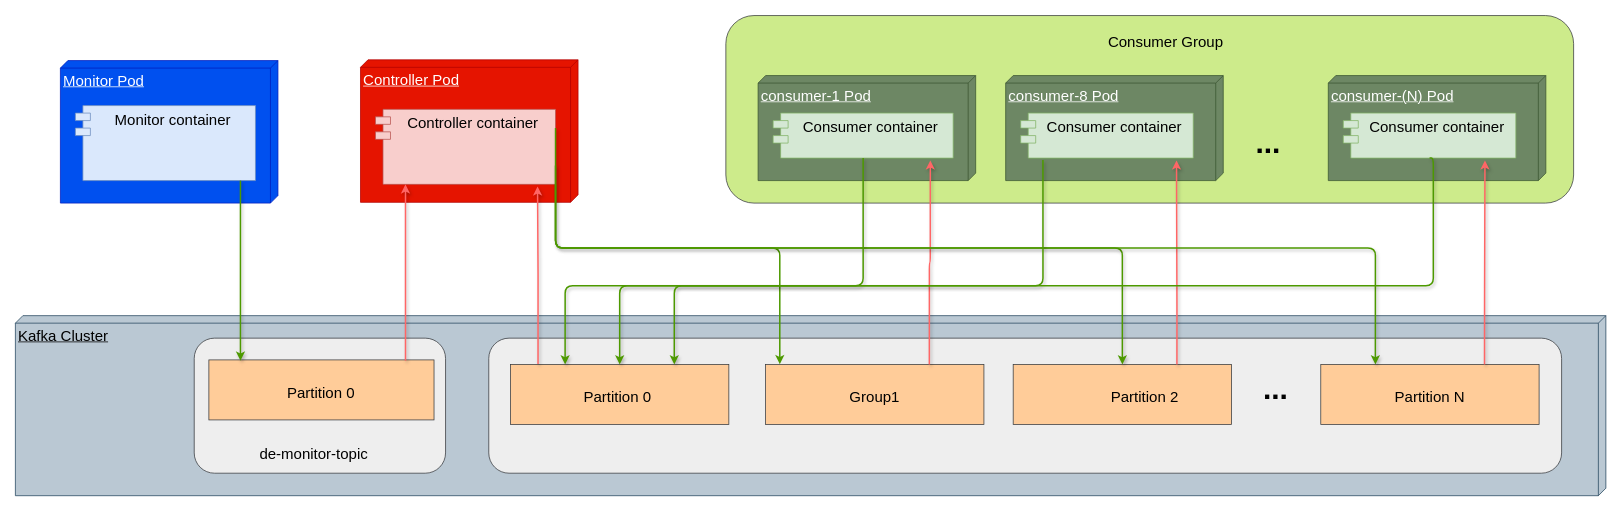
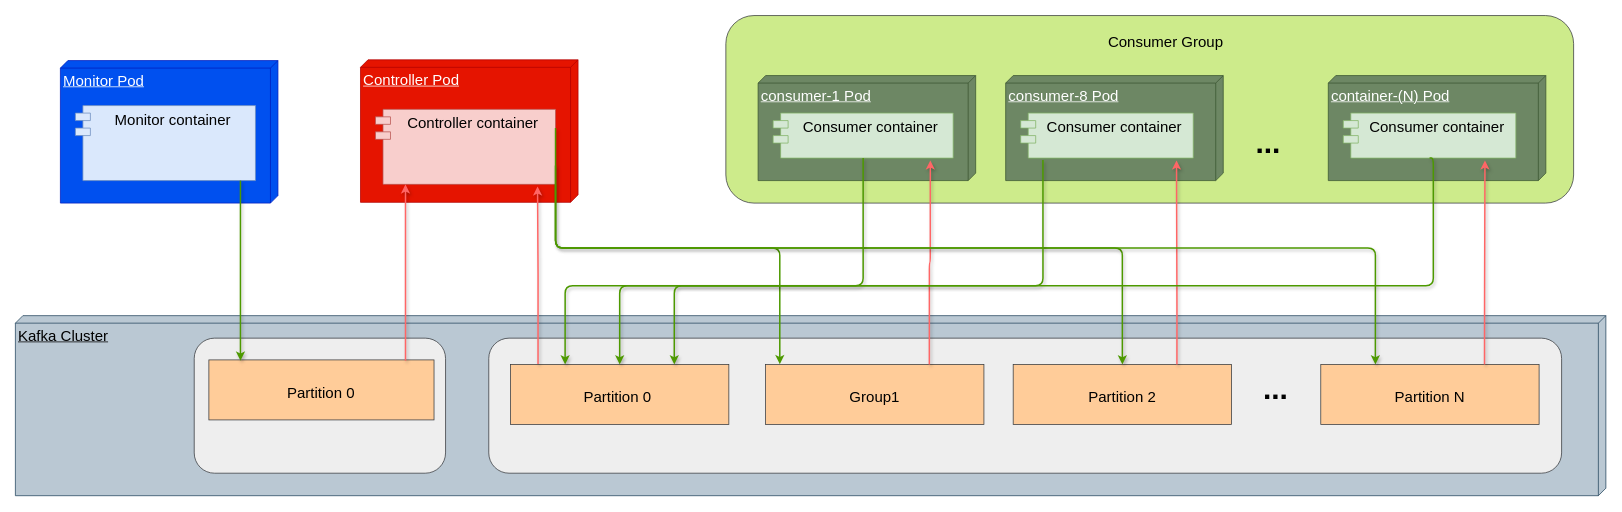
  <mxCell id="0" />
  <mxCell id="1" parent="0" />
  <mxCell id="2" value="Consumer Group" parent="0" />
  <mxCell id="3" value="" style="group" vertex="1" connectable="0" parent="2"><mxGeometry x="1010" y="100" width="1087" height="230" as="geometry" /></mxCell>
  <mxCell id="4" value="" style="rounded=1;whiteSpace=wrap;html=1;fontSize=40;fillColor=#cdeb8b;strokeColor=#36393d;" vertex="1" parent="3"><mxGeometry x="-43" y="-80" width="1130" height="250" as="geometry" /></mxCell>
  <mxCell id="5" value="&lt;font style=&quot;font-size: 20px&quot;&gt;consumer-1 Pod&lt;/font&gt;" style="verticalAlign=top;align=left;spacingTop=8;spacingLeft=2;spacingRight=12;shape=cube;size=10;direction=south;fontStyle=4;html=1;fillColor=#6d8764;fontColor=#ffffff;strokeColor=#3A5431;" vertex="1" parent="3"><mxGeometry width="290" height="140" as="geometry" /></mxCell>
  <mxCell id="6" value="Consumer container" style="shape=module;align=left;spacingLeft=20;align=center;verticalAlign=top;fontSize=20;fillColor=#d5e8d4;strokeColor=#82b366;" vertex="1" parent="3"><mxGeometry x="20" y="50" width="240" height="60" as="geometry" /></mxCell>
  <mxCell id="7" value="&lt;font style=&quot;font-size: 20px&quot;&gt;consumer-8 Pod&lt;/font&gt;" style="verticalAlign=top;align=left;spacingTop=8;spacingLeft=2;spacingRight=12;shape=cube;size=10;direction=south;fontStyle=4;html=1;fillColor=#6d8764;fontColor=#ffffff;strokeColor=#3A5431;" vertex="1" parent="3"><mxGeometry x="330" width="290" height="140" as="geometry" /></mxCell>
  <mxCell id="8" value="Consumer container" style="shape=module;align=left;spacingLeft=20;align=center;verticalAlign=top;fontSize=20;fillColor=#d5e8d4;strokeColor=#82b366;" vertex="1" parent="3"><mxGeometry x="350" y="50" width="230" height="60" as="geometry" /></mxCell>
- <mxCell id="9" value="&lt;font style=&quot;font-size: 20px&quot;&gt;consumer-(N) Pod&lt;/font&gt;" style="verticalAlign=top;align=left;spacingTop=8;spacingLeft=2;spacingRight=12;shape=cube;size=10;direction=south;fontStyle=4;html=1;fillColor=#6d8764;fontColor=#ffffff;strokeColor=#3A5431;" vertex="1" parent="3"><mxGeometry x="760" width="290" height="140" as="geometry" /></mxCell>
+ <mxCell id="9" value="&lt;font style=&quot;font-size: 20px&quot;&gt;container-(N) Pod&lt;/font&gt;" style="verticalAlign=top;align=left;spacingTop=8;spacingLeft=2;spacingRight=12;shape=cube;size=10;direction=south;fontStyle=4;html=1;fillColor=#6d8764;fontColor=#ffffff;strokeColor=#3A5431;" vertex="1" parent="3"><mxGeometry x="760" width="290" height="140" as="geometry" /></mxCell>
  <mxCell id="10" value="Consumer container" style="shape=module;align=left;spacingLeft=20;align=center;verticalAlign=top;fontSize=20;fillColor=#d5e8d4;strokeColor=#82b366;" vertex="1" parent="3"><mxGeometry x="780" y="50" width="230" height="60" as="geometry" /></mxCell>
  <mxCell id="11" value="..." style="text;align=center;fontStyle=1;verticalAlign=middle;spacingLeft=3;spacingRight=3;strokeColor=none;rotatable=0;points=[[0,0.5],[1,0.5]];portConstraint=eastwest;fontSize=40;" vertex="1" parent="3"><mxGeometry x="640" y="72" width="80" height="26" as="geometry" /></mxCell>
  <mxCell id="12" value="Consumer Group" style="text;html=1;strokeColor=none;fillColor=none;align=center;verticalAlign=middle;whiteSpace=wrap;rounded=0;fontSize=20;" vertex="1" parent="2"><mxGeometry x="1450.25" y="40" width="206.5" height="30" as="geometry" /></mxCell>
  <mxCell id="13" value="Controller / Orchestrator" parent="0" />
  <mxCell id="14" value="&lt;font style=&quot;font-size: 20px&quot;&gt;Controller Pod&lt;/font&gt;" style="verticalAlign=top;align=left;spacingTop=8;spacingLeft=2;spacingRight=12;shape=cube;size=10;direction=south;fontStyle=4;html=1;fillColor=#e51400;fontColor=#ffffff;strokeColor=#B20000;" vertex="1" parent="13"><mxGeometry x="480" y="79" width="290" height="190" as="geometry" /></mxCell>
  <mxCell id="15" value="Controller container" style="shape=module;align=left;spacingLeft=20;align=center;verticalAlign=top;fontSize=20;fillColor=#f8cecc;strokeColor=#b85450;" vertex="1" parent="13"><mxGeometry x="500" y="145" width="240" height="100" as="geometry" /></mxCell>
  <mxCell id="16" value="Monitor" parent="0" />
  <mxCell id="17" value="&lt;font style=&quot;font-size: 20px&quot;&gt;Monitor Pod&lt;/font&gt;" style="verticalAlign=top;align=left;spacingTop=8;spacingLeft=2;spacingRight=12;shape=cube;size=10;direction=south;fontStyle=4;html=1;fillColor=#0050ef;fontColor=#ffffff;strokeColor=#001DBC;" vertex="1" parent="16"><mxGeometry x="80" y="80" width="290" height="190" as="geometry" /></mxCell>
  <mxCell id="18" value="Monitor container" style="shape=module;align=left;spacingLeft=20;align=center;verticalAlign=top;fontSize=20;fillColor=#dae8fc;strokeColor=#6c8ebf;" vertex="1" parent="16"><mxGeometry x="100" y="140" width="240" height="100" as="geometry" /></mxCell>
  <mxCell id="19" value="Kafka Cluster" parent="0" />
  <mxCell id="20" value="&lt;font style=&quot;font-size: 20px&quot;&gt;Kafka Cluster&lt;/font&gt;" style="verticalAlign=top;align=left;spacingTop=8;spacingLeft=2;spacingRight=12;shape=cube;size=10;direction=south;fontStyle=4;html=1;fillColor=#bac8d3;strokeColor=#23445d;" vertex="1" parent="19"><mxGeometry x="20" y="420" width="2120" height="240" as="geometry" /></mxCell>
  <mxCell id="21" value="" style="group" vertex="1" connectable="0" parent="19"><mxGeometry x="250" y="450" width="335" height="180" as="geometry" /></mxCell>
  <mxCell id="22" value="" style="rounded=1;whiteSpace=wrap;html=1;fontSize=40;fillColor=#eeeeee;strokeColor=#36393d;" vertex="1" parent="21"><mxGeometry x="8.375" width="335" height="180" as="geometry" /></mxCell>
- <mxCell id="23" value="&lt;font style=&quot;font-size: 20px&quot;&gt;de-monitor-topic&lt;/font&gt;" style="text;html=1;strokeColor=none;fillColor=none;align=center;verticalAlign=middle;whiteSpace=wrap;rounded=0;fontSize=40;" vertex="1" parent="21"><mxGeometry x="43.62" y="120.038" width="247.76" height="51.923" as="geometry" /></mxCell>
  <mxCell id="24" value="" style="group" vertex="1" connectable="0" parent="21"><mxGeometry x="27.917" y="29" width="300.104" height="80" as="geometry" /></mxCell>
  <mxCell id="25" value="" style="rounded=0;whiteSpace=wrap;html=1;fontSize=30;fillColor=#ffcc99;strokeColor=#36393d;" vertex="1" parent="24"><mxGeometry width="300.104" height="80" as="geometry" /></mxCell>
  <mxCell id="26" value="&lt;font style=&quot;font-size: 20px&quot;&gt;Partition 0&lt;/font&gt;" style="text;html=1;strokeColor=none;fillColor=none;align=center;verticalAlign=middle;whiteSpace=wrap;rounded=0;fontSize=30;" vertex="1" parent="24"><mxGeometry x="77.34" y="25" width="145.42" height="30" as="geometry" /></mxCell>
  <mxCell id="27" value="" style="group" vertex="1" connectable="0" parent="19"><mxGeometry x="651" y="450" width="1430" height="180" as="geometry" /></mxCell>
  <mxCell id="28" value="" style="rounded=1;whiteSpace=wrap;html=1;fontSize=40;fillColor=#eeeeee;strokeColor=#36393d;" vertex="1" parent="27"><mxGeometry width="1430" height="180" as="geometry" /></mxCell>
  <mxCell id="29" value="" style="group" vertex="1" connectable="0" parent="27"><mxGeometry x="29" y="35" width="291" height="80" as="geometry" /></mxCell>
  <mxCell id="30" value="" style="rounded=0;whiteSpace=wrap;html=1;fontSize=30;fillColor=#ffcc99;strokeColor=#36393d;" vertex="1" parent="29"><mxGeometry width="291.0" height="80" as="geometry" /></mxCell>
  <mxCell id="31" value="&lt;font style=&quot;font-size: 20px&quot;&gt;Partition 0&amp;nbsp;&lt;/font&gt;" style="text;html=1;strokeColor=none;fillColor=none;align=center;verticalAlign=middle;whiteSpace=wrap;rounded=0;fontSize=30;" vertex="1" parent="29"><mxGeometry x="73.02" y="25" width="144.95" height="30" as="geometry" /></mxCell>
  <mxCell id="32" value="" style="group" vertex="1" connectable="0" parent="27"><mxGeometry x="369" y="35" width="291" height="80" as="geometry" /></mxCell>
  <mxCell id="33" value="" style="rounded=0;whiteSpace=wrap;html=1;fontSize=30;fillColor=#ffcc99;strokeColor=#36393d;" vertex="1" parent="32"><mxGeometry width="291.0" height="80" as="geometry" /></mxCell>
  <mxCell id="34" value="&lt;font style=&quot;font-size: 20px&quot;&gt;Group1&lt;/font&gt;" style="text;html=1;strokeColor=none;fillColor=none;align=center;verticalAlign=middle;whiteSpace=wrap;rounded=0;fontSize=30;" vertex="1" parent="32"><mxGeometry x="125.197" y="25" width="40.605" height="30" as="geometry" /></mxCell>
  <mxCell id="35" value="" style="group" vertex="1" connectable="0" parent="27"><mxGeometry x="699" y="35" width="291" height="80" as="geometry" /></mxCell>
  <mxCell id="36" value="" style="rounded=0;whiteSpace=wrap;html=1;fontSize=30;fillColor=#ffcc99;strokeColor=#36393d;" vertex="1" parent="35"><mxGeometry width="291.0" height="80" as="geometry" /></mxCell>
- <mxCell id="37" value="&lt;font style=&quot;font-size: 20px&quot;&gt;Partition 2&lt;/font&gt;" style="text;html=1;strokeColor=none;fillColor=none;align=center;verticalAlign=middle;whiteSpace=wrap;rounded=0;fontSize=30;" vertex="1" parent="35"><mxGeometry x="123.02" y="25" width="104.95" height="30" as="geometry" /></mxCell>
+ <mxCell id="37" value="&lt;font style=&quot;font-size: 20px&quot;&gt;Partition 2&lt;/font&gt;" style="text;html=1;strokeColor=none;fillColor=none;align=center;verticalAlign=middle;whiteSpace=wrap;rounded=0;fontSize=30;" vertex="1" parent="35"><mxGeometry x="93.02" y="25" width="104.95" height="30" as="geometry" /></mxCell>
  <mxCell id="38" value="" style="group" vertex="1" connectable="0" parent="27"><mxGeometry x="1109" y="35" width="291" height="80" as="geometry" /></mxCell>
  <mxCell id="39" value="" style="rounded=0;whiteSpace=wrap;html=1;fontSize=30;fillColor=#ffcc99;strokeColor=#36393d;" vertex="1" parent="38"><mxGeometry width="291.0" height="80" as="geometry" /></mxCell>
  <mxCell id="40" value="&lt;font style=&quot;font-size: 20px&quot;&gt;Partition N&lt;/font&gt;" style="text;html=1;strokeColor=none;fillColor=none;align=center;verticalAlign=middle;whiteSpace=wrap;rounded=0;fontSize=30;" vertex="1" parent="38"><mxGeometry x="88.02" y="25" width="114.95" height="30" as="geometry" /></mxCell>
  <mxCell id="41" value="..." style="text;align=center;fontStyle=1;verticalAlign=middle;spacingLeft=3;spacingRight=3;strokeColor=none;rotatable=0;points=[[0,0.5],[1,0.5]];portConstraint=eastwest;fontSize=40;" vertex="1" parent="27"><mxGeometry x="1009" y="50" width="80" height="26" as="geometry" /></mxCell>
  <mxCell id="42" style="edgeStyle=orthogonalEdgeStyle;rounded=0;orthogonalLoop=1;jettySize=auto;html=1;fontSize=30;strokeWidth=2;strokeColor=#4D9900;shadow=1;" edge="1" parent="19"><mxGeometry relative="1" as="geometry"><mxPoint x="320" y="240" as="sourcePoint" /><mxPoint x="320" y="480" as="targetPoint" /><Array as="points"><mxPoint x="320" y="240" /></Array></mxGeometry></mxCell>
  <mxCell id="43" style="edgeStyle=orthogonalEdgeStyle;rounded=0;orthogonalLoop=1;jettySize=auto;html=1;fontSize=30;strokeWidth=2;strokeColor=#FF6666;shadow=1;" edge="1" parent="19"><mxGeometry relative="1" as="geometry"><mxPoint x="540" y="480" as="sourcePoint" /><mxPoint x="540" y="245" as="targetPoint" /><Array as="points"><mxPoint x="540" y="245" /></Array></mxGeometry></mxCell>
  <mxCell id="44" style="edgeStyle=orthogonalEdgeStyle;rounded=1;orthogonalLoop=1;jettySize=auto;html=1;exitX=0.75;exitY=0;exitDx=0;exitDy=0;entryX=0.873;entryY=1.053;entryDx=0;entryDy=0;entryPerimeter=0;fontSize=20;strokeWidth=2;strokeColor=#FF6666;shadow=1;" edge="1" parent="19"><mxGeometry relative="1" as="geometry"><mxPoint x="1238.25" y="485" as="sourcePoint" /><mxPoint x="1239.52" y="213.18" as="targetPoint" /><Array as="points"><mxPoint x="1240" y="349" /></Array></mxGeometry></mxCell>
  <mxCell id="45" style="edgeStyle=orthogonalEdgeStyle;rounded=1;orthogonalLoop=1;jettySize=auto;html=1;exitX=0.75;exitY=0;exitDx=0;exitDy=0;entryX=0.903;entryY=1.053;entryDx=0;entryDy=0;entryPerimeter=0;fontSize=20;strokeWidth=2;strokeColor=#FF6666;shadow=1;" edge="1" parent="19"><mxGeometry relative="1" as="geometry"><mxPoint x="1568.25" y="485" as="sourcePoint" /><mxPoint x="1567.69" y="213.18" as="targetPoint" /><Array as="points"><mxPoint x="1568" y="410" /><mxPoint x="1568" y="410" /></Array></mxGeometry></mxCell>
  <mxCell id="46" style="edgeStyle=orthogonalEdgeStyle;rounded=1;orthogonalLoop=1;jettySize=auto;html=1;exitX=0.75;exitY=0;exitDx=0;exitDy=0;entryX=0.821;entryY=1.053;entryDx=0;entryDy=0;entryPerimeter=0;fontSize=20;strokeWidth=2;strokeColor=#FF6666;shadow=1;" edge="1" parent="19"><mxGeometry relative="1" as="geometry"><mxPoint x="1978.25" y="485" as="sourcePoint" /><mxPoint x="1978.83" y="213.18" as="targetPoint" /><Array as="points"><mxPoint x="1979" y="410" /><mxPoint x="1979" y="410" /></Array></mxGeometry></mxCell>
  <mxCell id="47" style="edgeStyle=orthogonalEdgeStyle;rounded=0;orthogonalLoop=1;jettySize=auto;html=1;exitX=0.126;exitY=-0.008;exitDx=0;exitDy=0;entryX=0.9;entryY=1.027;entryDx=0;entryDy=0;entryPerimeter=0;fontSize=20;exitPerimeter=0;strokeWidth=2;strokeColor=#FF6666;shadow=1;" edge="1" parent="19" source="30" target="15"><mxGeometry relative="1" as="geometry" /></mxCell>
  <mxCell id="48" style="edgeStyle=orthogonalEdgeStyle;rounded=1;orthogonalLoop=1;jettySize=auto;html=1;exitX=1;exitY=1;exitDx=0;exitDy=0;entryX=0.065;entryY=-0.004;entryDx=0;entryDy=0;entryPerimeter=0;fontSize=20;strokeWidth=2;strokeColor=#4D9900;" edge="1" parent="19" source="15" target="33"><mxGeometry relative="1" as="geometry"><Array as="points"><mxPoint x="740" y="330" /><mxPoint x="1039" y="330" /></Array></mxGeometry></mxCell>
  <mxCell id="49" style="edgeStyle=orthogonalEdgeStyle;rounded=1;orthogonalLoop=1;jettySize=auto;html=1;exitX=1;exitY=0.75;exitDx=0;exitDy=0;entryX=0.5;entryY=0;entryDx=0;entryDy=0;fontSize=20;strokeWidth=2;strokeColor=#4D9900;shadow=1;" edge="1" parent="19" source="15" target="36"><mxGeometry relative="1" as="geometry"><Array as="points"><mxPoint x="740" y="330" /><mxPoint x="1496" y="330" /></Array></mxGeometry></mxCell>
  <mxCell id="50" style="edgeStyle=orthogonalEdgeStyle;rounded=1;orthogonalLoop=1;jettySize=auto;html=1;exitX=1;exitY=0.25;exitDx=0;exitDy=0;entryX=0.25;entryY=0;entryDx=0;entryDy=0;fontSize=20;strokeWidth=2;strokeColor=#4D9900;shadow=1;" edge="1" parent="19" source="15" target="39"><mxGeometry relative="1" as="geometry"><Array as="points"><mxPoint x="740" y="330" /><mxPoint x="1833" y="330" /></Array></mxGeometry></mxCell>
  <mxCell id="51" style="edgeStyle=orthogonalEdgeStyle;rounded=1;orthogonalLoop=1;jettySize=auto;html=1;exitX=0.5;exitY=1;exitDx=0;exitDy=0;entryX=0.25;entryY=0;entryDx=0;entryDy=0;fontSize=20;strokeWidth=2;strokeColor=#4D9900;shadow=1;" edge="1" parent="19" source="6" target="30"><mxGeometry relative="1" as="geometry"><Array as="points"><mxPoint x="1150" y="380" /><mxPoint x="753" y="380" /></Array></mxGeometry></mxCell>
  <mxCell id="52" style="edgeStyle=orthogonalEdgeStyle;rounded=1;orthogonalLoop=1;jettySize=auto;html=1;exitX=0.129;exitY=1.044;exitDx=0;exitDy=0;entryX=0.5;entryY=0;entryDx=0;entryDy=0;fontSize=20;exitPerimeter=0;strokeWidth=2;strokeColor=#4D9900;shadow=1;" edge="1" parent="19" source="8" target="30"><mxGeometry relative="1" as="geometry"><Array as="points"><mxPoint x="1390" y="380" /><mxPoint x="826" y="380" /></Array></mxGeometry></mxCell>
  <mxCell id="53" style="edgeStyle=orthogonalEdgeStyle;rounded=1;orthogonalLoop=1;jettySize=auto;html=1;exitX=0.5;exitY=1;exitDx=0;exitDy=0;entryX=0.75;entryY=0;entryDx=0;entryDy=0;fontSize=20;strokeWidth=2;strokeColor=#4D9900;shadow=1;" edge="1" parent="19" source="10" target="30"><mxGeometry relative="1" as="geometry"><Array as="points"><mxPoint x="1910" y="210" /><mxPoint x="1910" y="380" /><mxPoint x="898" y="380" /></Array></mxGeometry></mxCell>
